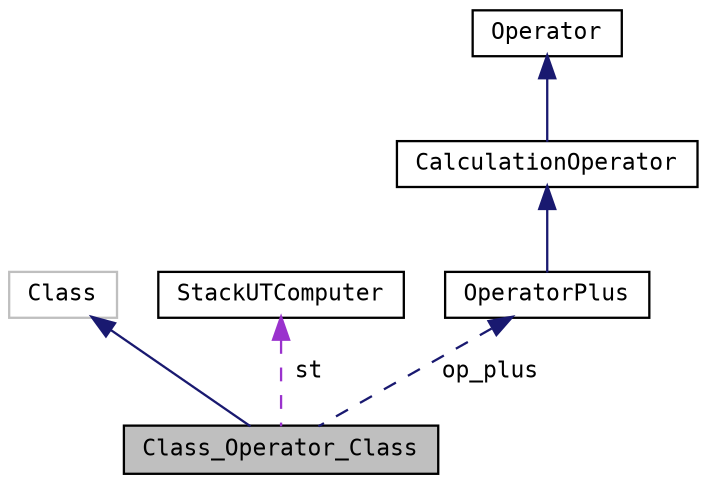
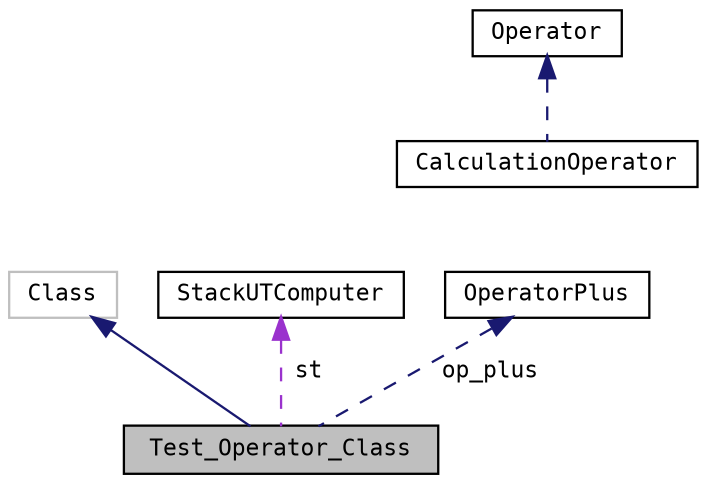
  digraph {
    fontname="DejaVu Sans Mono"
    node [color=black fillcolor=white fontname="DejaVu Sans Mono" fontsize=10 shape=record style=filled]
    edge [color=midnightblue dir=back fontname="DejaVu Sans Mono" fontsize=10 labelfontname=Helvetica labelfontsize=10 style=solid]
-   n1 [fillcolor=grey75 fontcolor=black height=0.2 label=Class_Operator_Class width=0.4]
+   n1 [fillcolor=grey75 fontcolor=black height=0.2 label=Test_Operator_Class width=0.4]
    n2 [color=grey75 height=0.2 label=Class width=0.4]
    n3 [height=0.2 label=StackUTComputer width=0.4]
    n4 [height=0.2 label=OperatorPlus width=0.4]
    n5 [height=0.2 label=CalculationOperator width=0.4]
    n6 [height=0.2 label=Operator width=0.4]
    n2 -> n1
    n3 -> n1 [color=darkorchid3 label=" st" style=dashed]
    n4 -> n1 [label=" op_plus" style=dashed]
-   n5 -> n4
-   n6 -> n5
+   n6 -> n5 [style=dashed]
  }
